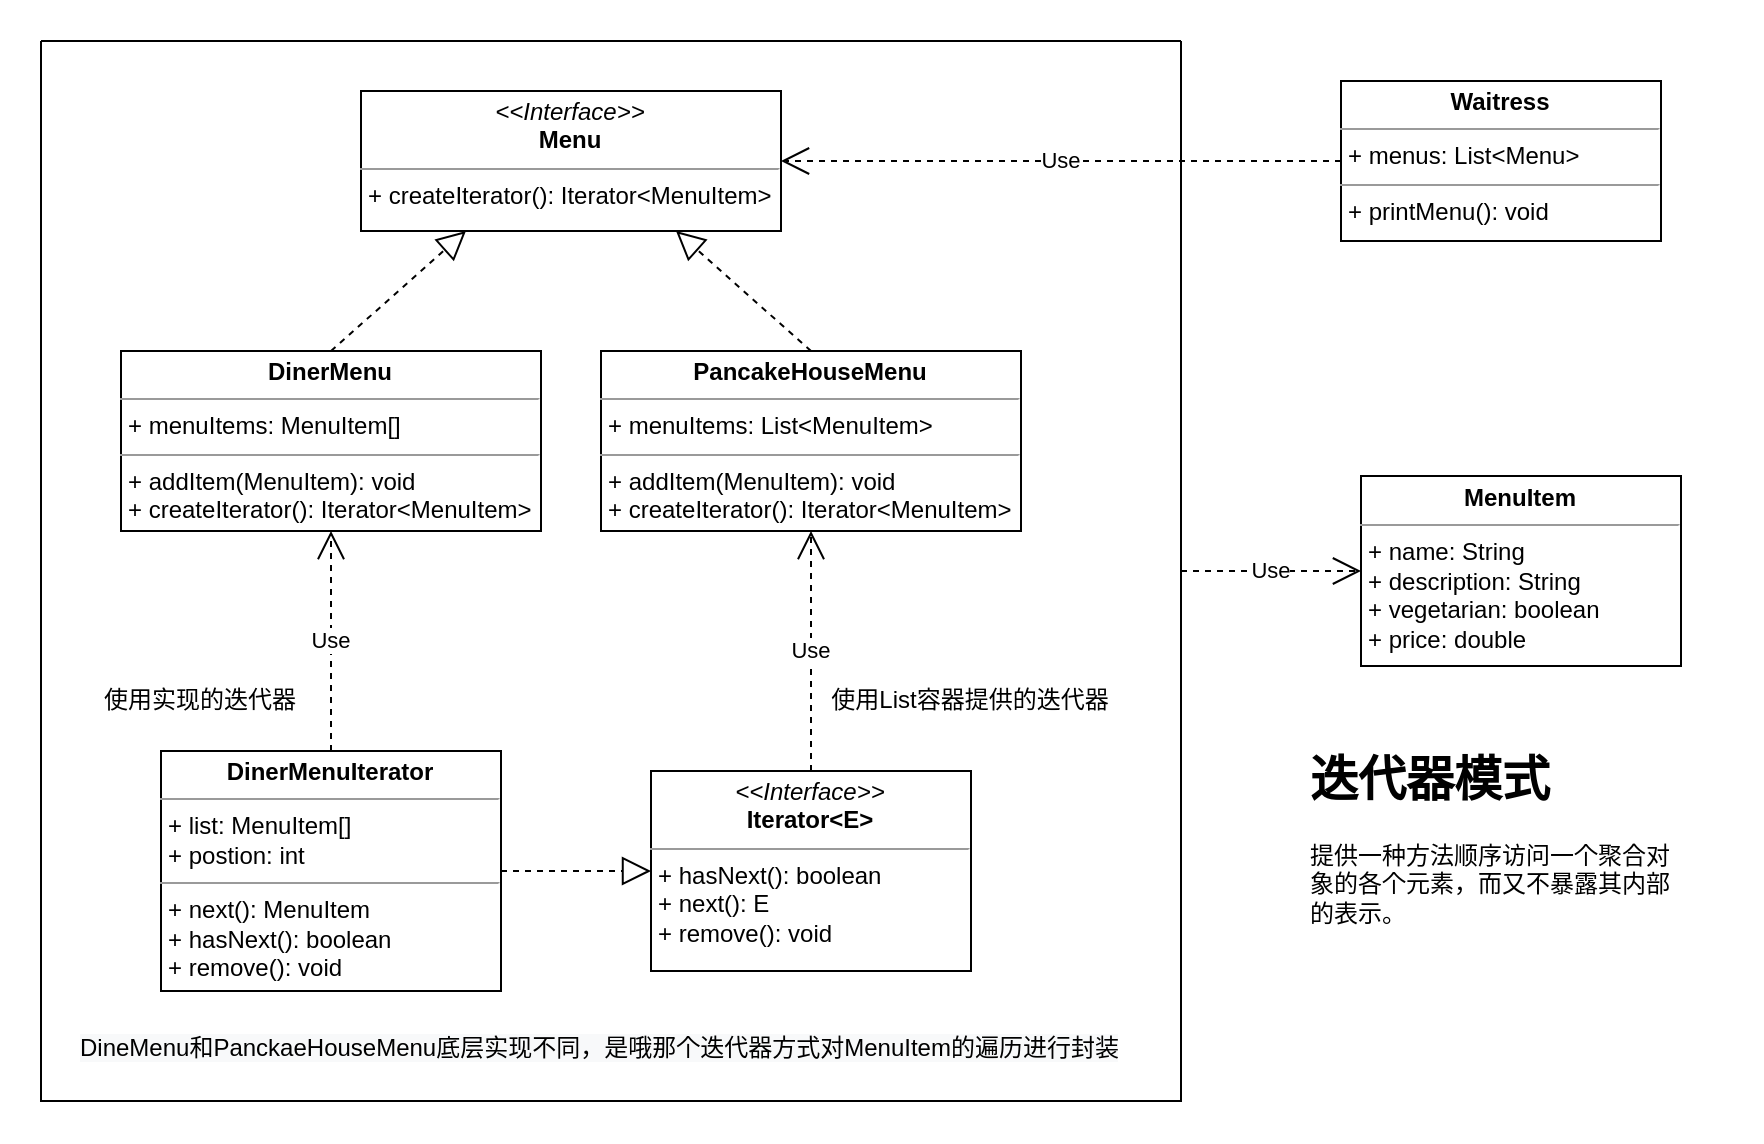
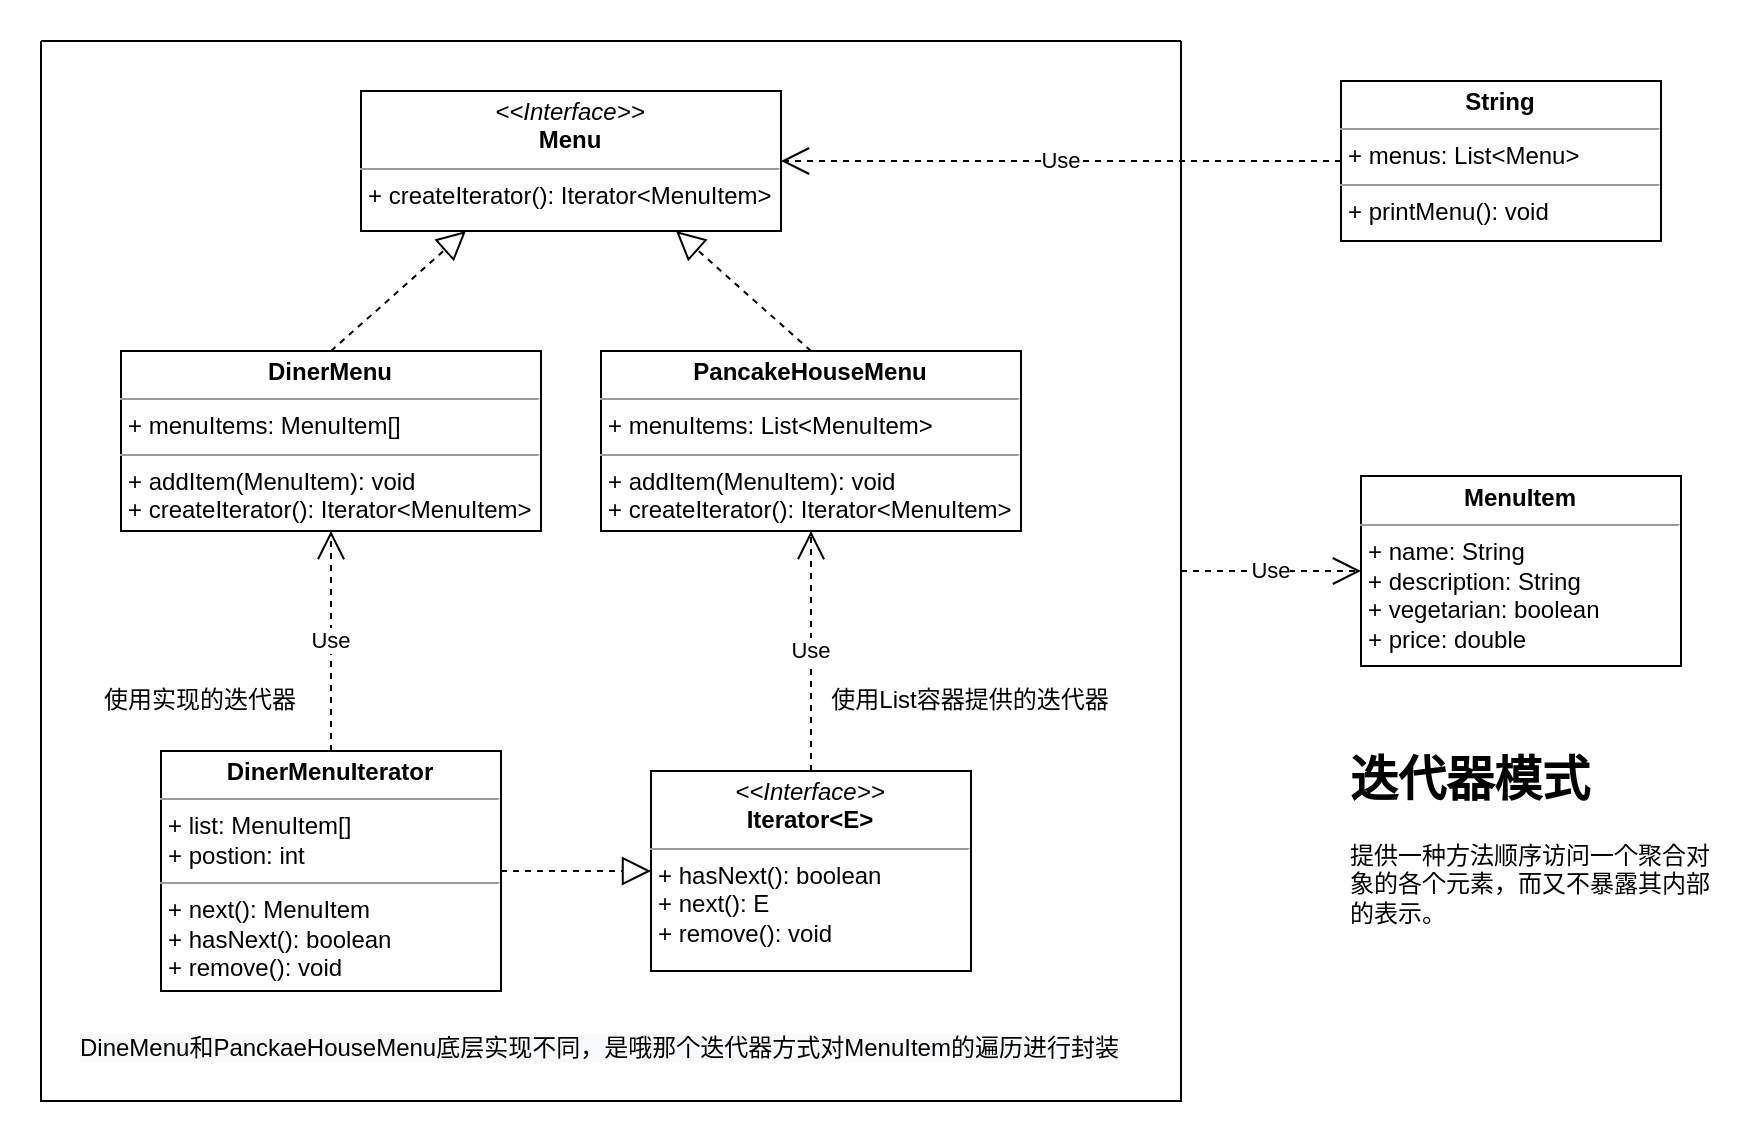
  <mxCell id="0" />
  <mxCell id="1" parent="0" />
  <mxCell id="2" value="&lt;p style=&quot;margin: 0px ; margin-top: 4px ; text-align: center&quot;&gt;&lt;b&gt;MenuItem&lt;/b&gt;&lt;/p&gt;&lt;hr size=&quot;1&quot;&gt;&lt;p style=&quot;margin: 0px ; margin-left: 4px&quot;&gt;+ name: String&lt;/p&gt;&lt;p style=&quot;margin: 0px ; margin-left: 4px&quot;&gt;+ description: String&lt;/p&gt;&lt;p style=&quot;margin: 0px ; margin-left: 4px&quot;&gt;+ vegetarian: boolean&lt;/p&gt;&lt;p style=&quot;margin: 0px ; margin-left: 4px&quot;&gt;+ price: double&lt;/p&gt;" style="verticalAlign=top;align=left;overflow=fill;fontSize=12;fontFamily=Helvetica;html=1;" vertex="1" parent="1"><mxGeometry x="680" y="237.5" width="160" height="95" as="geometry" /></mxCell>
- <mxCell id="3" value="&lt;p style=&quot;margin: 0px ; margin-top: 4px ; text-align: center&quot;&gt;&lt;b&gt;Waitress&lt;/b&gt;&lt;/p&gt;&lt;hr size=&quot;1&quot;&gt;&lt;p style=&quot;margin: 0px ; margin-left: 4px&quot;&gt;+ menus: List&amp;lt;Menu&amp;gt;&lt;/p&gt;&lt;hr size=&quot;1&quot;&gt;&lt;p style=&quot;margin: 0px ; margin-left: 4px&quot;&gt;+ printMenu(): void&lt;/p&gt;" style="verticalAlign=top;align=left;overflow=fill;fontSize=12;fontFamily=Helvetica;html=1;" vertex="1" parent="1"><mxGeometry x="670" y="40" width="160" height="80" as="geometry" /></mxCell>
+ <mxCell id="3" value="&lt;p style=&quot;margin: 0px ; margin-top: 4px ; text-align: center&quot;&gt;&lt;b&gt;String&lt;/b&gt;&lt;/p&gt;&lt;hr size=&quot;1&quot;&gt;&lt;p style=&quot;margin: 0px ; margin-left: 4px&quot;&gt;+ menus: List&amp;lt;Menu&amp;gt;&lt;/p&gt;&lt;hr size=&quot;1&quot;&gt;&lt;p style=&quot;margin: 0px ; margin-left: 4px&quot;&gt;+ printMenu(): void&lt;/p&gt;" style="verticalAlign=top;align=left;overflow=fill;fontSize=12;fontFamily=Helvetica;html=1;" vertex="1" parent="1"><mxGeometry x="670" y="40" width="160" height="80" as="geometry" /></mxCell>
  <mxCell id="4" value="Use" style="endArrow=open;endSize=12;dashed=1;html=1;rounded=0;entryX=1;entryY=0.5;entryDx=0;entryDy=0;exitX=0;exitY=0.5;exitDx=0;exitDy=0;" edge="1" parent="1" source="3" target="7"><mxGeometry width="160" relative="1" as="geometry"><mxPoint x="590" y="180" as="sourcePoint" /><mxPoint x="750" y="180" as="targetPoint" /></mxGeometry></mxCell>
- <mxCell id="5" value="&lt;h1&gt;迭代器模式&lt;/h1&gt;&lt;p&gt;提供一种方法顺序访问一个聚合对象的各个元素，而又不暴露其内部的表示。&lt;/p&gt;" style="text;html=1;strokeColor=none;fillColor=none;spacing=5;spacingTop=-20;whiteSpace=wrap;overflow=hidden;rounded=0;" vertex="1" parent="1"><mxGeometry x="650" y="370" width="190" height="120" as="geometry" /></mxCell>
+ <mxCell id="5" value="&lt;h1&gt;迭代器模式&lt;/h1&gt;&lt;p&gt;提供一种方法顺序访问一个聚合对象的各个元素，而又不暴露其内部的表示。&lt;/p&gt;" style="text;html=1;strokeColor=none;fillColor=none;spacing=5;spacingTop=-20;whiteSpace=wrap;overflow=hidden;rounded=0;" vertex="1" parent="1"><mxGeometry x="670" y="370" width="190" height="120" as="geometry" /></mxCell>
  <mxCell id="6" value="" style="swimlane;startSize=0;" vertex="1" parent="1"><mxGeometry x="20" y="20" width="570" height="530" as="geometry" /></mxCell>
  <mxCell id="7" value="&lt;p style=&quot;margin: 0px ; margin-top: 4px ; text-align: center&quot;&gt;&lt;i&gt;&amp;lt;&amp;lt;Interface&amp;gt;&amp;gt;&lt;/i&gt;&lt;br&gt;&lt;b&gt;Menu&lt;/b&gt;&lt;/p&gt;&lt;hr size=&quot;1&quot;&gt;&lt;p style=&quot;margin: 0px ; margin-left: 4px&quot;&gt;+ createIterator(): Iterator&amp;lt;MenuItem&amp;gt;&lt;br&gt;&lt;/p&gt;" style="verticalAlign=top;align=left;overflow=fill;fontSize=12;fontFamily=Helvetica;html=1;" vertex="1" parent="6"><mxGeometry x="160" y="25" width="210" height="70" as="geometry" /></mxCell>
  <mxCell id="8" value="&lt;p style=&quot;margin: 0px ; margin-top: 4px ; text-align: center&quot;&gt;&lt;b&gt;PancakeHouseMenu&lt;/b&gt;&lt;/p&gt;&lt;hr size=&quot;1&quot;&gt;&lt;p style=&quot;margin: 0px ; margin-left: 4px&quot;&gt;+ menuItems: List&amp;lt;MenuItem&amp;gt;&lt;/p&gt;&lt;hr size=&quot;1&quot;&gt;&lt;p style=&quot;margin: 0px ; margin-left: 4px&quot;&gt;+ addItem(MenuItem): void&lt;/p&gt;&lt;p style=&quot;margin: 0px ; margin-left: 4px&quot;&gt;+ createIterator(): Iterator&amp;lt;MenuItem&amp;gt;&lt;/p&gt;" style="verticalAlign=top;align=left;overflow=fill;fontSize=12;fontFamily=Helvetica;html=1;" vertex="1" parent="6"><mxGeometry x="280" y="155" width="210" height="90" as="geometry" /></mxCell>
  <mxCell id="9" value="&lt;p style=&quot;margin: 0px ; margin-top: 4px ; text-align: center&quot;&gt;&lt;b&gt;DinerMenu&lt;/b&gt;&lt;/p&gt;&lt;hr size=&quot;1&quot;&gt;&lt;p style=&quot;margin: 0px ; margin-left: 4px&quot;&gt;+ menuItems: MenuItem[]&lt;/p&gt;&lt;hr size=&quot;1&quot;&gt;&lt;p style=&quot;margin: 0px ; margin-left: 4px&quot;&gt;+ addItem(MenuItem): void&lt;/p&gt;&lt;p style=&quot;margin: 0px ; margin-left: 4px&quot;&gt;+ createIterator(): Iterator&amp;lt;MenuItem&amp;gt;&lt;/p&gt;" style="verticalAlign=top;align=left;overflow=fill;fontSize=12;fontFamily=Helvetica;html=1;" vertex="1" parent="6"><mxGeometry x="40" y="155" width="210" height="90" as="geometry" /></mxCell>
  <mxCell id="10" value="" style="endArrow=block;dashed=1;endFill=0;endSize=12;html=1;rounded=0;entryX=0.25;entryY=1;entryDx=0;entryDy=0;exitX=0.5;exitY=0;exitDx=0;exitDy=0;" edge="1" parent="6" source="9" target="7"><mxGeometry width="160" relative="1" as="geometry"><mxPoint x="390" y="165" as="sourcePoint" /><mxPoint x="550" y="165" as="targetPoint" /></mxGeometry></mxCell>
  <mxCell id="11" value="" style="endArrow=block;dashed=1;endFill=0;endSize=12;html=1;rounded=0;entryX=0.75;entryY=1;entryDx=0;entryDy=0;exitX=0.5;exitY=0;exitDx=0;exitDy=0;" edge="1" parent="6" source="8" target="7"><mxGeometry width="160" relative="1" as="geometry"><mxPoint x="115" y="185.0" as="sourcePoint" /><mxPoint x="222.5" y="105.0" as="targetPoint" /></mxGeometry></mxCell>
  <mxCell id="12" value="&lt;p style=&quot;margin: 0px ; margin-top: 4px ; text-align: center&quot;&gt;&lt;i&gt;&amp;lt;&amp;lt;Interface&amp;gt;&amp;gt;&lt;/i&gt;&lt;br&gt;&lt;b&gt;Iterator&amp;lt;E&amp;gt;&lt;/b&gt;&lt;/p&gt;&lt;hr size=&quot;1&quot;&gt;&lt;p style=&quot;margin: 0px ; margin-left: 4px&quot;&gt;+ hasNext(): boolean&lt;br&gt;&lt;/p&gt;&lt;p style=&quot;margin: 0px ; margin-left: 4px&quot;&gt;+ next(): E&lt;/p&gt;&lt;p style=&quot;margin: 0px ; margin-left: 4px&quot;&gt;+ remove(): void&lt;/p&gt;" style="verticalAlign=top;align=left;overflow=fill;fontSize=12;fontFamily=Helvetica;html=1;" vertex="1" parent="6"><mxGeometry x="305" y="365" width="160" height="100" as="geometry" /></mxCell>
  <mxCell id="13" value="&lt;p style=&quot;margin: 0px ; margin-top: 4px ; text-align: center&quot;&gt;&lt;b&gt;DinerMenuIterator&lt;/b&gt;&lt;/p&gt;&lt;hr size=&quot;1&quot;&gt;&lt;p style=&quot;margin: 0px ; margin-left: 4px&quot;&gt;+ list: MenuItem[]&lt;/p&gt;&lt;p style=&quot;margin: 0px ; margin-left: 4px&quot;&gt;+ postion: int&lt;/p&gt;&lt;hr size=&quot;1&quot;&gt;&lt;p style=&quot;margin: 0px ; margin-left: 4px&quot;&gt;+ next(): MenuItem&lt;/p&gt;&lt;p style=&quot;margin: 0px ; margin-left: 4px&quot;&gt;+ hasNext(): boolean&lt;/p&gt;&lt;p style=&quot;margin: 0px ; margin-left: 4px&quot;&gt;+ remove(): void&lt;/p&gt;" style="verticalAlign=top;align=left;overflow=fill;fontSize=12;fontFamily=Helvetica;html=1;" vertex="1" parent="6"><mxGeometry x="60" y="355" width="170" height="120" as="geometry" /></mxCell>
  <mxCell id="14" value="" style="endArrow=block;dashed=1;endFill=0;endSize=12;html=1;rounded=0;entryX=0;entryY=0.5;entryDx=0;entryDy=0;exitX=1;exitY=0.5;exitDx=0;exitDy=0;" edge="1" parent="6" source="13" target="12"><mxGeometry width="160" relative="1" as="geometry"><mxPoint x="290" y="225" as="sourcePoint" /><mxPoint x="450" y="225" as="targetPoint" /></mxGeometry></mxCell>
  <mxCell id="15" value="Use" style="endArrow=open;endSize=12;dashed=1;html=1;rounded=0;entryX=0.5;entryY=1;entryDx=0;entryDy=0;exitX=0.5;exitY=0;exitDx=0;exitDy=0;" edge="1" parent="6" source="13" target="9"><mxGeometry width="160" relative="1" as="geometry"><mxPoint x="300" y="255" as="sourcePoint" /><mxPoint x="460" y="255" as="targetPoint" /></mxGeometry></mxCell>
  <mxCell id="16" value="Use" style="endArrow=open;endSize=12;dashed=1;html=1;rounded=0;entryX=0.5;entryY=1;entryDx=0;entryDy=0;exitX=0.5;exitY=0;exitDx=0;exitDy=0;" edge="1" parent="6" source="12" target="8"><mxGeometry width="160" relative="1" as="geometry"><mxPoint x="300" y="285" as="sourcePoint" /><mxPoint x="460" y="285" as="targetPoint" /></mxGeometry></mxCell>
  <mxCell id="17" value="使用List容器提供的迭代器" style="text;html=1;strokeColor=none;fillColor=none;align=center;verticalAlign=middle;whiteSpace=wrap;rounded=0;" vertex="1" parent="6"><mxGeometry x="390" y="315" width="150" height="30" as="geometry" /></mxCell>
  <mxCell id="18" value="使用实现的迭代器" style="text;html=1;strokeColor=none;fillColor=none;align=center;verticalAlign=middle;whiteSpace=wrap;rounded=0;" vertex="1" parent="6"><mxGeometry x="30" y="315" width="100" height="30" as="geometry" /></mxCell>
  <mxCell id="19" value="&lt;span style=&quot;color: rgb(0, 0, 0); font-family: helvetica; font-size: 12px; font-style: normal; font-weight: 400; letter-spacing: normal; text-align: left; text-indent: 0px; text-transform: none; word-spacing: 0px; background-color: rgb(248, 249, 250); display: inline; float: none;&quot;&gt;DineMenu和PanckaeHouseMenu底层实现不同，是哦那个迭代器方式对MenuItem的遍历进行封装&lt;/span&gt;" style="text;whiteSpace=wrap;html=1;" vertex="1" parent="6"><mxGeometry x="17.5" y="490" width="535" height="30" as="geometry" /></mxCell>
  <mxCell id="20" value="Use" style="endArrow=open;endSize=12;dashed=1;html=1;rounded=0;entryX=0;entryY=0.5;entryDx=0;entryDy=0;exitX=1;exitY=0.5;exitDx=0;exitDy=0;" edge="1" parent="1" source="6" target="2"><mxGeometry width="160" relative="1" as="geometry"><mxPoint x="250" y="300" as="sourcePoint" /><mxPoint x="410" y="300" as="targetPoint" /></mxGeometry></mxCell>
